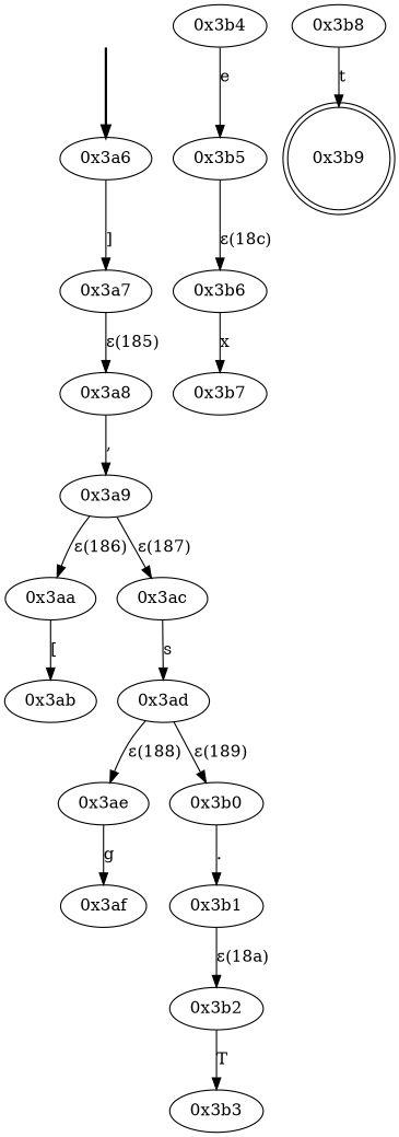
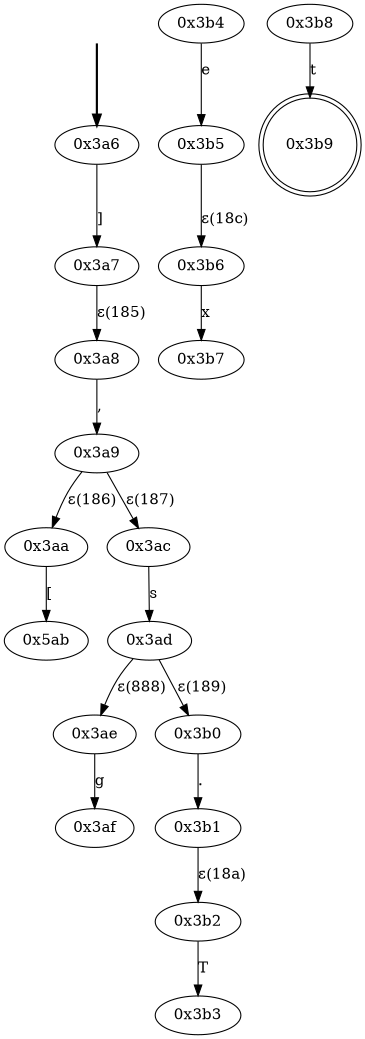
  digraph {
    fake [style=invisible]
    "0x3a6" [root=true]
    "0x3a7"
    "0x3a8"
    "0x3a9"
    "0x3aa"
    "0x3ac"
-   "0x3ab"
+   "0x3ab" [label="0x5ab"]
    "0x3ad"
    "0x3ae"
    "0x3b0"
    "0x3af"
    "0x3b1"
    "0x3b2"
    "0x3b3"
    "0x3b4"
    "0x3b5"
    "0x3b6"
    "0x3b7"
    "0x3b9" [shape=doublecircle]
    "0x3b8"
    fake -> "0x3a6" [style=bold]
    "0x3a6" -> "0x3a7" [label="]"]
    "0x3a7" -> "0x3a8" [label="ε(185)"]
    "0x3a8" -> "0x3a9" [label=","]
    "0x3a9" -> "0x3aa" [label="ε(186)"]
    "0x3a9" -> "0x3ac" [label="ε(187)"]
    "0x3aa" -> "0x3ab" [label="["]
    "0x3ac" -> "0x3ad" [label=s]
-   "0x3ad" -> "0x3ae" [label="ε(188)"]
+   "0x3ad" -> "0x3ae" [label="ε(888)"]
    "0x3ad" -> "0x3b0" [label="ε(189)"]
    "0x3ae" -> "0x3af" [label=g]
    "0x3b0" -> "0x3b1" [label="."]
    "0x3b1" -> "0x3b2" [label="ε(18a)"]
    "0x3b2" -> "0x3b3" [label=T]
    "0x3b4" -> "0x3b5" [label=e]
    "0x3b5" -> "0x3b6" [label="ε(18c)"]
    "0x3b6" -> "0x3b7" [label=x]
    "0x3b8" -> "0x3b9" [label=t]
  }
